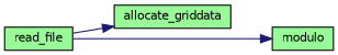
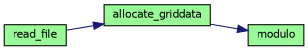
  digraph {
    rankdir=LR
    node [color=black fillcolor=palegreen fontname=Helvetica fontsize=10 shape=record style=filled]
    edge [color=midnightblue fontname=Helvetica fontsize=10 labelfontname=Helvetica labelfontsize=10 style=solid]
    n1 [fontcolor=black height=0.2 label=read_file width=0.4]
    n2 [height=0.2 label=allocate_griddata width=0.4]
    n3 [height=0.2 label=modulo width=0.4]
    n1 -> n2
-   n1 -> n3
+   n2 -> n3
  }
